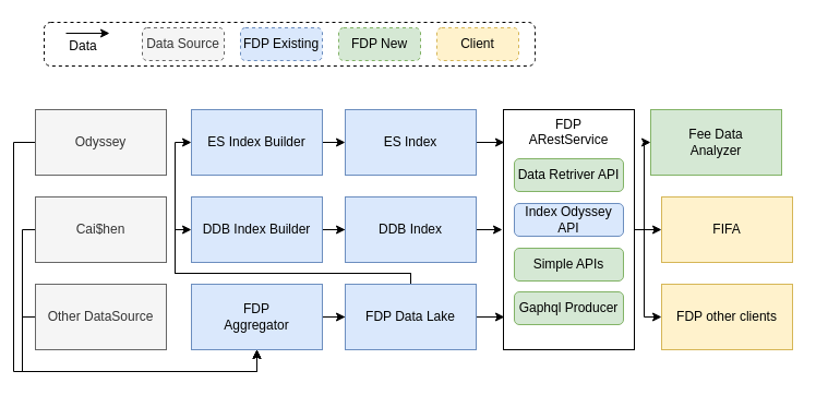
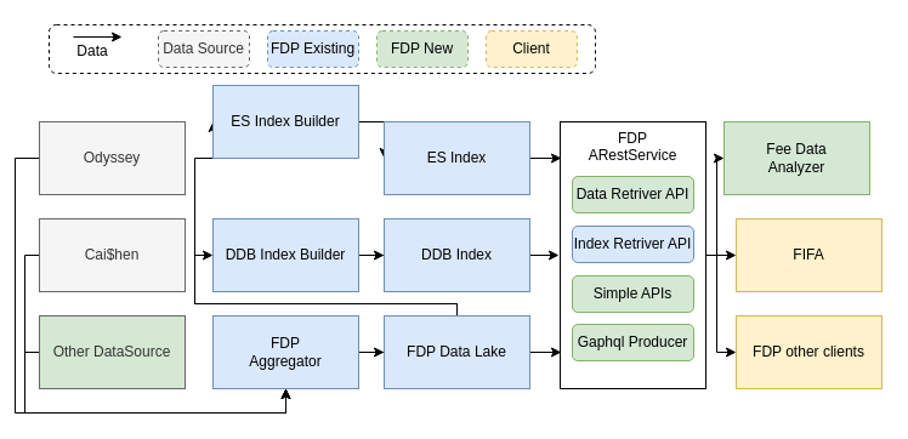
  <mxCell id="0" />
  <mxCell id="1" parent="0" />
  <mxCell id="2" style="edgeStyle=orthogonalEdgeStyle;rounded=0;orthogonalLoop=1;jettySize=auto;html=1;exitX=0;exitY=0.5;exitDx=0;exitDy=0;entryX=0.5;entryY=1;entryDx=0;entryDy=0;" parent="1" source="3" target="7" edge="1"><mxGeometry relative="1" as="geometry" /></mxCell>
  <mxCell id="3" value="Odyssey " style="rounded=0;whiteSpace=wrap;html=1;fillColor=#f5f5f5;fontColor=#333333;strokeColor=#666666;" parent="1" vertex="1"><mxGeometry x="32" y="100" width="120" height="60" as="geometry" /></mxCell>
  <mxCell id="4" style="edgeStyle=orthogonalEdgeStyle;rounded=0;orthogonalLoop=1;jettySize=auto;html=1;entryX=0.5;entryY=1;entryDx=0;entryDy=0;" parent="1" source="5" target="7" edge="1"><mxGeometry relative="1" as="geometry"><Array as="points"><mxPoint x="20" y="210" /><mxPoint x="20" y="340" /><mxPoint x="235" y="340" /></Array></mxGeometry></mxCell>
  <mxCell id="5" value="Cai$hen" style="rounded=0;whiteSpace=wrap;html=1;fillColor=#f5f5f5;fontColor=#333333;strokeColor=#666666;" parent="1" vertex="1"><mxGeometry x="32" y="180" width="120" height="60" as="geometry" /></mxCell>
  <mxCell id="6" value="" style="edgeStyle=orthogonalEdgeStyle;rounded=0;orthogonalLoop=1;jettySize=auto;html=1;" parent="1" source="7" target="13" edge="1"><mxGeometry relative="1" as="geometry" /></mxCell>
  <mxCell id="7" value="FDP&lt;br&gt;Aggregator" style="rounded=0;whiteSpace=wrap;html=1;fillColor=#dae8fc;strokeColor=#6c8ebf;" parent="1" vertex="1"><mxGeometry x="175" y="260" width="120" height="60" as="geometry" /></mxCell>
  <mxCell id="8" style="edgeStyle=orthogonalEdgeStyle;rounded=0;orthogonalLoop=1;jettySize=auto;html=1;entryX=0.5;entryY=1;entryDx=0;entryDy=0;" parent="1" source="9" target="7" edge="1"><mxGeometry relative="1" as="geometry"><Array as="points"><mxPoint x="20" y="290" /><mxPoint x="20" y="340" /><mxPoint x="235" y="340" /></Array></mxGeometry></mxCell>
- <mxCell id="9" value="Other DataSource" style="rounded=0;whiteSpace=wrap;html=1;fillColor=#f5f5f5;fontColor=#333333;strokeColor=#666666;" parent="1" vertex="1"><mxGeometry x="32" y="260" width="120" height="60" as="geometry" /></mxCell>
+ <mxCell id="9" value="Other DataSource" style="rounded=0;whiteSpace=wrap;html=1;fillColor=#d5e8d4;fontColor=#333333;strokeColor=#666666;" parent="1" vertex="1"><mxGeometry x="32" y="260" width="120" height="60" as="geometry" /></mxCell>
  <mxCell id="10" style="edgeStyle=orthogonalEdgeStyle;rounded=0;orthogonalLoop=1;jettySize=auto;html=1;entryX=0;entryY=0.5;entryDx=0;entryDy=0;" parent="1" source="13" target="17" edge="1"><mxGeometry relative="1" as="geometry"><Array as="points"><mxPoint x="376" y="250" /><mxPoint x="160" y="250" /><mxPoint x="160" y="210" /></Array></mxGeometry></mxCell>
  <mxCell id="11" style="edgeStyle=orthogonalEdgeStyle;rounded=0;orthogonalLoop=1;jettySize=auto;html=1;entryX=0;entryY=0.5;entryDx=0;entryDy=0;" parent="1" source="13" target="15" edge="1"><mxGeometry relative="1" as="geometry"><Array as="points"><mxPoint x="376" y="250" /><mxPoint x="160" y="250" /><mxPoint x="160" y="130" /></Array></mxGeometry></mxCell>
  <mxCell id="12" style="edgeStyle=orthogonalEdgeStyle;rounded=0;orthogonalLoop=1;jettySize=auto;html=1;entryX=0.008;entryY=0.864;entryDx=0;entryDy=0;entryPerimeter=0;" parent="1" source="13" target="25" edge="1"><mxGeometry relative="1" as="geometry" /></mxCell>
  <mxCell id="13" value="FDP Data Lake" style="rounded=0;whiteSpace=wrap;html=1;fillColor=#dae8fc;strokeColor=#6c8ebf;" parent="1" vertex="1"><mxGeometry x="316" y="260" width="120" height="60" as="geometry" /></mxCell>
  <mxCell id="14" style="edgeStyle=orthogonalEdgeStyle;rounded=0;orthogonalLoop=1;jettySize=auto;html=1;exitX=1;exitY=0.5;exitDx=0;exitDy=0;entryX=0;entryY=0.5;entryDx=0;entryDy=0;" parent="1" source="15" target="19" edge="1"><mxGeometry relative="1" as="geometry" /></mxCell>
- <mxCell id="15" value="ES Index Builder" style="rounded=0;whiteSpace=wrap;html=1;fillColor=#dae8fc;strokeColor=#6c8ebf;" parent="1" vertex="1"><mxGeometry x="175" y="100" width="120" height="60" as="geometry" /></mxCell>
+ <mxCell id="15" value="ES Index Builder" style="rounded=0;whiteSpace=wrap;html=1;fillColor=#dae8fc;strokeColor=#6c8ebf;" parent="1" vertex="1"><mxGeometry x="175" y="70" width="120" height="60" as="geometry" /></mxCell>
  <mxCell id="16" value="" style="edgeStyle=orthogonalEdgeStyle;rounded=0;orthogonalLoop=1;jettySize=auto;html=1;" parent="1" source="17" target="21" edge="1"><mxGeometry relative="1" as="geometry" /></mxCell>
  <mxCell id="17" value="DDB Index Builder" style="rounded=0;whiteSpace=wrap;html=1;fillColor=#dae8fc;strokeColor=#6c8ebf;" parent="1" vertex="1"><mxGeometry x="175" y="180" width="120" height="60" as="geometry" /></mxCell>
  <mxCell id="18" style="edgeStyle=orthogonalEdgeStyle;rounded=0;orthogonalLoop=1;jettySize=auto;html=1;entryX=0.008;entryY=0.136;entryDx=0;entryDy=0;entryPerimeter=0;" parent="1" source="19" target="25" edge="1"><mxGeometry relative="1" as="geometry" /></mxCell>
  <mxCell id="19" value="ES Index" style="rounded=0;whiteSpace=wrap;html=1;fillColor=#dae8fc;strokeColor=#6c8ebf;" parent="1" vertex="1"><mxGeometry x="316" y="100" width="120" height="60" as="geometry" /></mxCell>
  <mxCell id="20" style="edgeStyle=orthogonalEdgeStyle;rounded=0;orthogonalLoop=1;jettySize=auto;html=1;" parent="1" source="21" edge="1"><mxGeometry relative="1" as="geometry"><mxPoint x="460" y="210" as="targetPoint" /></mxGeometry></mxCell>
  <mxCell id="21" value="DDB Index" style="rounded=0;whiteSpace=wrap;html=1;fillColor=#dae8fc;strokeColor=#6c8ebf;" parent="1" vertex="1"><mxGeometry x="316" y="180" width="120" height="60" as="geometry" /></mxCell>
  <mxCell id="22" style="edgeStyle=orthogonalEdgeStyle;rounded=0;orthogonalLoop=1;jettySize=auto;html=1;entryX=0;entryY=0.5;entryDx=0;entryDy=0;" parent="1" source="25" target="29" edge="1"><mxGeometry relative="1" as="geometry" /></mxCell>
  <mxCell id="23" style="edgeStyle=orthogonalEdgeStyle;rounded=0;orthogonalLoop=1;jettySize=auto;html=1;entryX=0;entryY=0.5;entryDx=0;entryDy=0;" parent="1" source="25" target="26" edge="1"><mxGeometry relative="1" as="geometry"><Array as="points"><mxPoint x="590" y="210" /><mxPoint x="590" y="130" /></Array></mxGeometry></mxCell>
  <mxCell id="24" style="edgeStyle=orthogonalEdgeStyle;rounded=0;orthogonalLoop=1;jettySize=auto;html=1;entryX=0;entryY=0.5;entryDx=0;entryDy=0;" parent="1" source="25" target="32" edge="1"><mxGeometry relative="1" as="geometry"><Array as="points"><mxPoint x="590" y="210" /><mxPoint x="590" y="290" /></Array></mxGeometry></mxCell>
  <mxCell id="25" value="&lt;div align=&quot;center&quot;&gt;FDP&lt;br&gt;ARestService&lt;/div&gt;" style="rounded=0;whiteSpace=wrap;html=1;align=center;verticalAlign=top;" parent="1" vertex="1"><mxGeometry x="461" y="100" width="120" height="220" as="geometry" /></mxCell>
  <mxCell id="26" value="Fee Data &lt;span class=&quot;op_dict3_font24 op_dict3_marginRight c-gap-right&quot;&gt;&lt;br&gt;Analyzer&lt;/span&gt;" style="rounded=0;whiteSpace=wrap;html=1;fillColor=#d5e8d4;strokeColor=#82b366;" parent="1" vertex="1"><mxGeometry x="596" y="100" width="120" height="60" as="geometry" /></mxCell>
  <mxCell id="27" value="Data Retriver API" style="rounded=1;whiteSpace=wrap;html=1;fillColor=#d5e8d4;strokeColor=#82b366;" parent="1" vertex="1"><mxGeometry x="471" y="145" width="100" height="30" as="geometry" /></mxCell>
- <mxCell id="28" value="Index Odyssey API" style="rounded=1;whiteSpace=wrap;html=1;fillColor=#dae8fc;strokeColor=#6c8ebf;" parent="1" vertex="1"><mxGeometry x="471" y="186" width="100" height="30" as="geometry" /></mxCell>
+ <mxCell id="28" value="Index Retriver API" style="rounded=1;whiteSpace=wrap;html=1;fillColor=#dae8fc;strokeColor=#6c8ebf;" parent="1" vertex="1"><mxGeometry x="471" y="186" width="100" height="30" as="geometry" /></mxCell>
  <mxCell id="29" value="FIFA " style="rounded=0;whiteSpace=wrap;html=1;fillColor=#fff2cc;strokeColor=#d6b656;" parent="1" vertex="1"><mxGeometry x="606" y="180" width="120" height="60" as="geometry" /></mxCell>
  <mxCell id="30" value="Simple APIs" style="rounded=1;whiteSpace=wrap;html=1;fillColor=#d5e8d4;strokeColor=#82b366;" parent="1" vertex="1"><mxGeometry x="471" y="227" width="100" height="30" as="geometry" /></mxCell>
  <mxCell id="31" value="Gaphql Producer" style="rounded=1;whiteSpace=wrap;html=1;fillColor=#d5e8d4;strokeColor=#82b366;" parent="1" vertex="1"><mxGeometry x="471" y="267" width="100" height="30" as="geometry" /></mxCell>
  <mxCell id="32" value="FDP other clients" style="rounded=0;whiteSpace=wrap;html=1;fillColor=#fff2cc;strokeColor=#d6b656;" parent="1" vertex="1"><mxGeometry x="606" y="260" width="120" height="60" as="geometry" /></mxCell>
  <mxCell id="33" value="" style="rounded=1;whiteSpace=wrap;html=1;dashed=1;" parent="1" vertex="1"><mxGeometry x="40" y="20" width="450" height="40" as="geometry" /></mxCell>
  <mxCell id="34" value="" style="endArrow=classic;html=1;rounded=0;" parent="1" edge="1"><mxGeometry width="50" height="50" relative="1" as="geometry"><mxPoint x="60" y="30" as="sourcePoint" /><mxPoint x="100" y="30" as="targetPoint" /></mxGeometry></mxCell>
  <mxCell id="35" value="Data" style="text;html=1;strokeColor=none;fillColor=none;align=center;verticalAlign=middle;whiteSpace=wrap;rounded=0;dashed=1;" parent="1" vertex="1"><mxGeometry x="46" y="27" width="60" height="30" as="geometry" /></mxCell>
  <mxCell id="36" value="Data Source" style="rounded=1;whiteSpace=wrap;html=1;dashed=1;fillColor=#f5f5f5;fontColor=#333333;strokeColor=#666666;" parent="1" vertex="1"><mxGeometry x="130" y="25" width="75" height="30" as="geometry" /></mxCell>
  <mxCell id="37" value="FDP Existing" style="rounded=1;whiteSpace=wrap;html=1;dashed=1;fillColor=#dae8fc;strokeColor=#6c8ebf;" parent="1" vertex="1"><mxGeometry x="220" y="25" width="75" height="30" as="geometry" /></mxCell>
  <mxCell id="38" value="FDP New" style="rounded=1;whiteSpace=wrap;html=1;dashed=1;fillColor=#d5e8d4;strokeColor=#82b366;" parent="1" vertex="1"><mxGeometry x="310" y="25" width="75" height="30" as="geometry" /></mxCell>
  <mxCell id="39" value="Client" style="rounded=1;whiteSpace=wrap;html=1;dashed=1;fillColor=#fff2cc;strokeColor=#d6b656;" parent="1" vertex="1"><mxGeometry x="400" y="25" width="75" height="30" as="geometry" /></mxCell>
